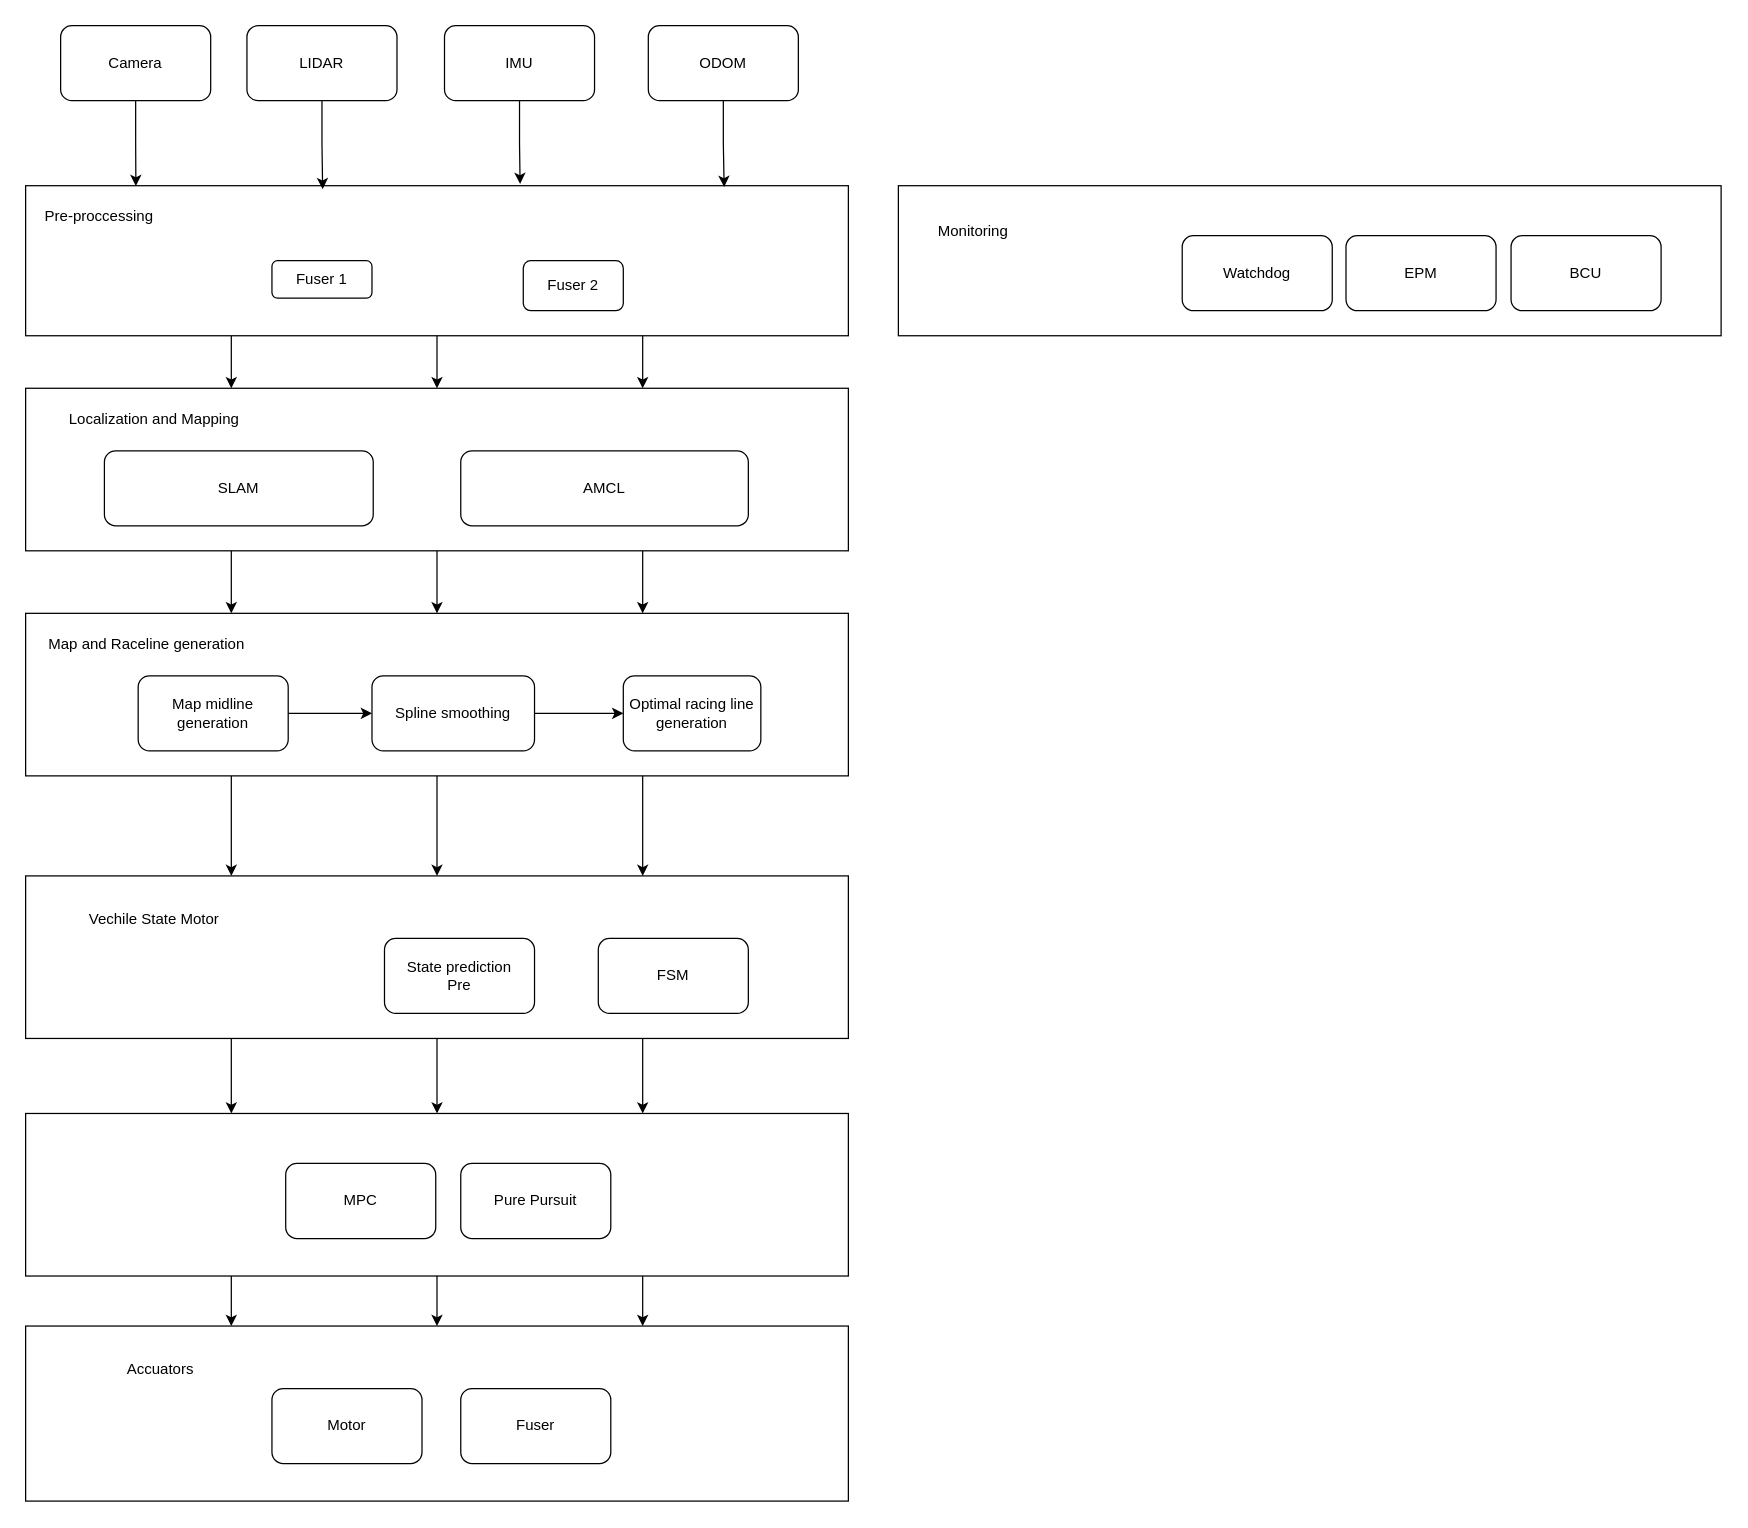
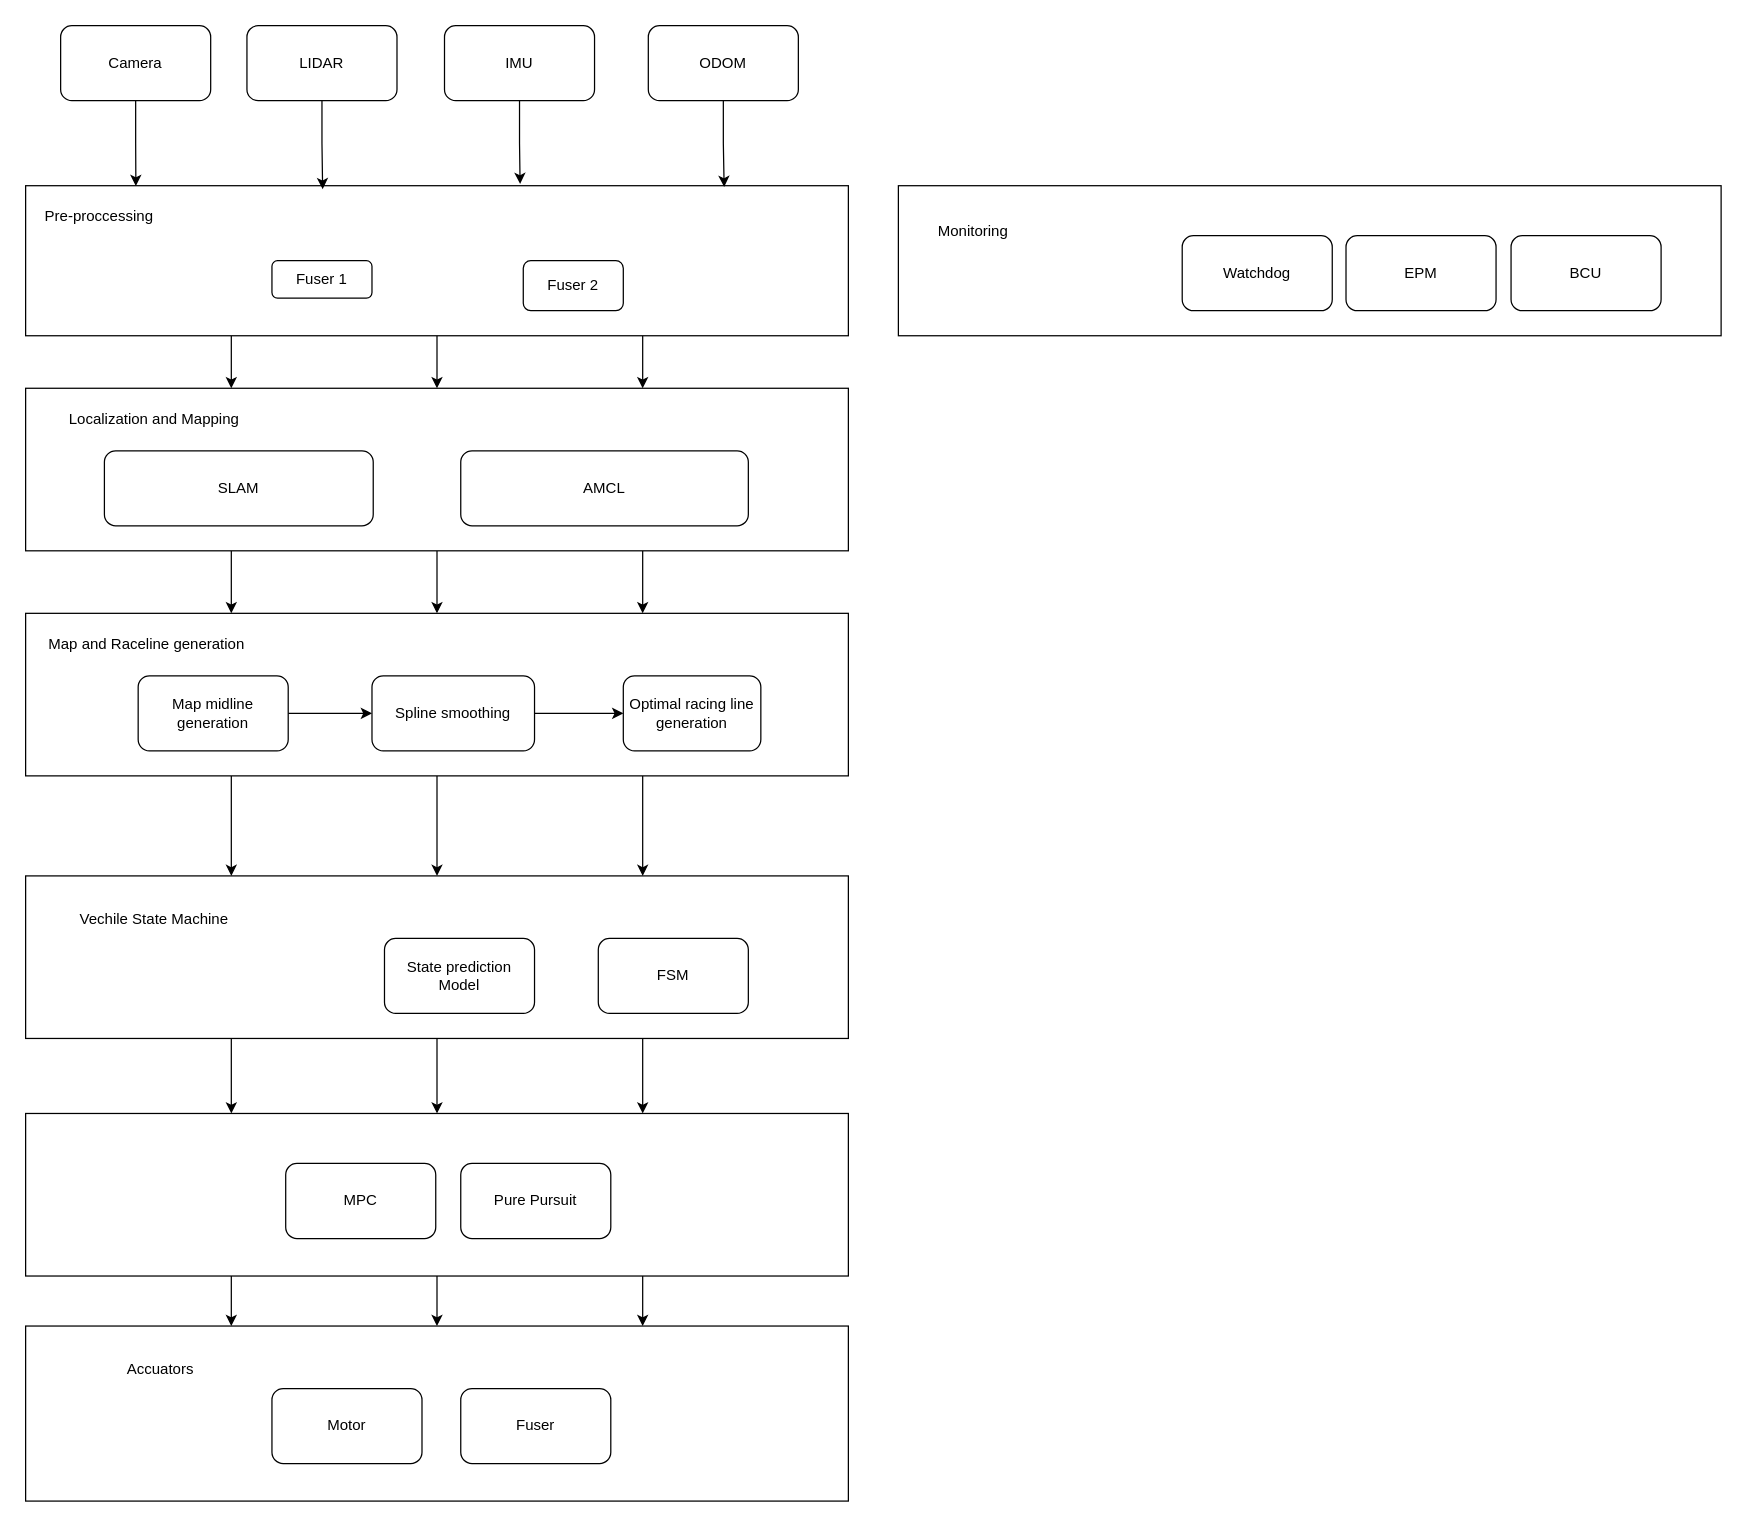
  <mxCell id="0" />
  <mxCell id="1" parent="0" />
  <mxCell id="2" style="edgeStyle=orthogonalEdgeStyle;rounded=0;orthogonalLoop=1;jettySize=auto;html=1;exitX=0.25;exitY=1;exitDx=0;exitDy=0;entryX=0.25;entryY=0;entryDx=0;entryDy=0;" edge="1" parent="1" source="5" target="15"><mxGeometry relative="1" as="geometry" /></mxCell>
  <mxCell id="3" style="edgeStyle=orthogonalEdgeStyle;rounded=0;orthogonalLoop=1;jettySize=auto;html=1;exitX=0.5;exitY=1;exitDx=0;exitDy=0;entryX=0.5;entryY=0;entryDx=0;entryDy=0;" edge="1" parent="1" source="5" target="15"><mxGeometry relative="1" as="geometry" /></mxCell>
  <mxCell id="4" style="edgeStyle=orthogonalEdgeStyle;rounded=0;orthogonalLoop=1;jettySize=auto;html=1;exitX=0.75;exitY=1;exitDx=0;exitDy=0;entryX=0.75;entryY=0;entryDx=0;entryDy=0;" edge="1" parent="1" source="5" target="15"><mxGeometry relative="1" as="geometry" /></mxCell>
  <mxCell id="5" value="" style="rounded=0;whiteSpace=wrap;html=1;" vertex="1" parent="1"><mxGeometry x="20" y="148" width="658" height="120" as="geometry" /></mxCell>
  <mxCell id="6" value="Pre-proccessing" style="text;strokeColor=none;align=center;fillColor=none;html=1;verticalAlign=middle;whiteSpace=wrap;rounded=0;" vertex="1" parent="1"><mxGeometry x="30" y="158" width="98" height="30" as="geometry" /></mxCell>
  <mxCell id="7" value="Camera" style="rounded=1;whiteSpace=wrap;html=1;" vertex="1" parent="1"><mxGeometry x="48" y="20" width="120" height="60" as="geometry" /></mxCell>
  <mxCell id="8" value="LIDAR" style="rounded=1;whiteSpace=wrap;html=1;" vertex="1" parent="1"><mxGeometry x="197" y="20" width="120" height="60" as="geometry" /></mxCell>
  <mxCell id="9" value="IMU" style="rounded=1;whiteSpace=wrap;html=1;" vertex="1" parent="1"><mxGeometry x="355" y="20" width="120" height="60" as="geometry" /></mxCell>
  <mxCell id="10" value="Fuser 1" style="rounded=1;whiteSpace=wrap;html=1;" vertex="1" parent="1"><mxGeometry x="217" y="208" width="80" height="30" as="geometry" /></mxCell>
  <mxCell id="11" value="Fuser 2" style="rounded=1;whiteSpace=wrap;html=1;" vertex="1" parent="1"><mxGeometry x="418" y="208" width="80" height="40" as="geometry" /></mxCell>
  <mxCell id="12" style="edgeStyle=orthogonalEdgeStyle;rounded=0;orthogonalLoop=1;jettySize=auto;html=1;exitX=0.25;exitY=1;exitDx=0;exitDy=0;entryX=0.25;entryY=0;entryDx=0;entryDy=0;" edge="1" parent="1" source="15" target="27"><mxGeometry relative="1" as="geometry" /></mxCell>
  <mxCell id="13" value="" style="edgeStyle=orthogonalEdgeStyle;rounded=0;orthogonalLoop=1;jettySize=auto;html=1;" edge="1" parent="1" source="15" target="27"><mxGeometry relative="1" as="geometry" /></mxCell>
  <mxCell id="14" style="edgeStyle=orthogonalEdgeStyle;rounded=0;orthogonalLoop=1;jettySize=auto;html=1;exitX=0.75;exitY=1;exitDx=0;exitDy=0;entryX=0.75;entryY=0;entryDx=0;entryDy=0;" edge="1" parent="1" source="15" target="27"><mxGeometry relative="1" as="geometry" /></mxCell>
  <mxCell id="15" value="" style="rounded=0;whiteSpace=wrap;html=1;" vertex="1" parent="1"><mxGeometry x="20" y="310" width="658" height="130" as="geometry" /></mxCell>
  <mxCell id="16" value="Localization and Mapping" style="text;strokeColor=none;align=center;fillColor=none;html=1;verticalAlign=middle;whiteSpace=wrap;rounded=0;" vertex="1" parent="1"><mxGeometry x="38" y="320" width="170" height="30" as="geometry" /></mxCell>
  <mxCell id="17" style="edgeStyle=orthogonalEdgeStyle;rounded=0;orthogonalLoop=1;jettySize=auto;html=1;entryX=0.134;entryY=0.002;entryDx=0;entryDy=0;entryPerimeter=0;" edge="1" parent="1" source="7" target="5"><mxGeometry relative="1" as="geometry" /></mxCell>
  <mxCell id="18" style="edgeStyle=orthogonalEdgeStyle;rounded=0;orthogonalLoop=1;jettySize=auto;html=1;entryX=0.361;entryY=0.023;entryDx=0;entryDy=0;entryPerimeter=0;" edge="1" parent="1" source="8" target="5"><mxGeometry relative="1" as="geometry" /></mxCell>
  <mxCell id="19" style="edgeStyle=orthogonalEdgeStyle;rounded=0;orthogonalLoop=1;jettySize=auto;html=1;entryX=0.601;entryY=-0.012;entryDx=0;entryDy=0;entryPerimeter=0;" edge="1" parent="1" source="9" target="5"><mxGeometry relative="1" as="geometry" /></mxCell>
  <mxCell id="20" value="ODOM" style="rounded=1;whiteSpace=wrap;html=1;" vertex="1" parent="1"><mxGeometry x="518" y="20" width="120" height="60" as="geometry" /></mxCell>
  <mxCell id="21" style="edgeStyle=orthogonalEdgeStyle;rounded=0;orthogonalLoop=1;jettySize=auto;html=1;entryX=0.849;entryY=0.008;entryDx=0;entryDy=0;entryPerimeter=0;" edge="1" parent="1" source="20" target="5"><mxGeometry relative="1" as="geometry" /></mxCell>
  <mxCell id="22" value="SLAM" style="rounded=1;whiteSpace=wrap;html=1;" vertex="1" parent="1"><mxGeometry x="83" y="360" width="215" height="60" as="geometry" /></mxCell>
  <mxCell id="23" value="AMCL" style="rounded=1;whiteSpace=wrap;html=1;" vertex="1" parent="1"><mxGeometry x="368" y="360" width="230" height="60" as="geometry" /></mxCell>
  <mxCell id="24" style="edgeStyle=orthogonalEdgeStyle;rounded=0;orthogonalLoop=1;jettySize=auto;html=1;exitX=0.25;exitY=1;exitDx=0;exitDy=0;entryX=0.25;entryY=0;entryDx=0;entryDy=0;" edge="1" parent="1" source="27" target="37"><mxGeometry relative="1" as="geometry" /></mxCell>
  <mxCell id="25" style="edgeStyle=orthogonalEdgeStyle;rounded=0;orthogonalLoop=1;jettySize=auto;html=1;exitX=0.5;exitY=1;exitDx=0;exitDy=0;entryX=0.5;entryY=0;entryDx=0;entryDy=0;" edge="1" parent="1" source="27" target="37"><mxGeometry relative="1" as="geometry" /></mxCell>
  <mxCell id="26" style="edgeStyle=orthogonalEdgeStyle;rounded=0;orthogonalLoop=1;jettySize=auto;html=1;exitX=0.75;exitY=1;exitDx=0;exitDy=0;entryX=0.75;entryY=0;entryDx=0;entryDy=0;" edge="1" parent="1" source="27" target="37"><mxGeometry relative="1" as="geometry" /></mxCell>
  <mxCell id="27" value="" style="rounded=0;whiteSpace=wrap;html=1;" vertex="1" parent="1"><mxGeometry x="20" y="490" width="658" height="130" as="geometry" /></mxCell>
  <mxCell id="28" value="Map and Raceline generation" style="text;html=1;align=center;verticalAlign=middle;whiteSpace=wrap;rounded=0;" vertex="1" parent="1"><mxGeometry x="37" y="500" width="160" height="30" as="geometry" /></mxCell>
  <mxCell id="29" style="edgeStyle=orthogonalEdgeStyle;rounded=0;orthogonalLoop=1;jettySize=auto;html=1;exitX=1;exitY=0.5;exitDx=0;exitDy=0;entryX=0;entryY=0.5;entryDx=0;entryDy=0;" edge="1" parent="1" source="30" target="32"><mxGeometry relative="1" as="geometry" /></mxCell>
  <mxCell id="30" value="Map midline generation" style="rounded=1;whiteSpace=wrap;html=1;" vertex="1" parent="1"><mxGeometry x="110" y="540" width="120" height="60" as="geometry" /></mxCell>
  <mxCell id="31" value="" style="edgeStyle=orthogonalEdgeStyle;rounded=0;orthogonalLoop=1;jettySize=auto;html=1;" edge="1" parent="1" source="32" target="33"><mxGeometry relative="1" as="geometry" /></mxCell>
  <mxCell id="32" value="Spline smoothing" style="rounded=1;whiteSpace=wrap;html=1;" vertex="1" parent="1"><mxGeometry x="297" y="540" width="130" height="60" as="geometry" /></mxCell>
  <mxCell id="33" value="Optimal racing line generation" style="rounded=1;whiteSpace=wrap;html=1;" vertex="1" parent="1"><mxGeometry x="498" y="540" width="110" height="60" as="geometry" /></mxCell>
  <mxCell id="34" style="edgeStyle=orthogonalEdgeStyle;rounded=0;orthogonalLoop=1;jettySize=auto;html=1;exitX=0.25;exitY=1;exitDx=0;exitDy=0;entryX=0.25;entryY=0;entryDx=0;entryDy=0;" edge="1" parent="1" source="37" target="44"><mxGeometry relative="1" as="geometry" /></mxCell>
  <mxCell id="35" style="edgeStyle=orthogonalEdgeStyle;rounded=0;orthogonalLoop=1;jettySize=auto;html=1;exitX=0.5;exitY=1;exitDx=0;exitDy=0;entryX=0.5;entryY=0;entryDx=0;entryDy=0;" edge="1" parent="1" source="37" target="44"><mxGeometry relative="1" as="geometry" /></mxCell>
  <mxCell id="36" style="edgeStyle=orthogonalEdgeStyle;rounded=0;orthogonalLoop=1;jettySize=auto;html=1;exitX=0.75;exitY=1;exitDx=0;exitDy=0;entryX=0.75;entryY=0;entryDx=0;entryDy=0;" edge="1" parent="1" source="37" target="44"><mxGeometry relative="1" as="geometry" /></mxCell>
  <mxCell id="37" value="" style="rounded=0;whiteSpace=wrap;html=1;" vertex="1" parent="1"><mxGeometry x="20" y="700" width="658" height="130" as="geometry" /></mxCell>
- <mxCell id="38" value="Vechile State Motor" style="text;html=1;align=center;verticalAlign=middle;whiteSpace=wrap;rounded=0;" vertex="1" parent="1"><mxGeometry x="43" y="720" width="160" height="30" as="geometry" /></mxCell>
+ <mxCell id="38" value="Vechile State Machine" style="text;html=1;align=center;verticalAlign=middle;whiteSpace=wrap;rounded=0;" vertex="1" parent="1"><mxGeometry x="43" y="720" width="160" height="30" as="geometry" /></mxCell>
  <mxCell id="39" value="FSM" style="rounded=1;whiteSpace=wrap;html=1;" vertex="1" parent="1"><mxGeometry x="478" y="750" width="120" height="60" as="geometry" /></mxCell>
- <mxCell id="40" value="&lt;div&gt;State prediction&lt;/div&gt;&lt;div&gt;Pre&lt;/div&gt;" style="rounded=1;whiteSpace=wrap;html=1;" vertex="1" parent="1"><mxGeometry x="307" y="750" width="120" height="60" as="geometry" /></mxCell>
+ <mxCell id="40" value="&lt;div&gt;State prediction&lt;/div&gt;&lt;div&gt;Model&lt;/div&gt;" style="rounded=1;whiteSpace=wrap;html=1;" vertex="1" parent="1"><mxGeometry x="307" y="750" width="120" height="60" as="geometry" /></mxCell>
  <mxCell id="41" style="edgeStyle=orthogonalEdgeStyle;rounded=0;orthogonalLoop=1;jettySize=auto;html=1;exitX=0.25;exitY=1;exitDx=0;exitDy=0;entryX=0.25;entryY=0;entryDx=0;entryDy=0;" edge="1" parent="1" source="44" target="52"><mxGeometry relative="1" as="geometry" /></mxCell>
  <mxCell id="42" value="" style="edgeStyle=orthogonalEdgeStyle;rounded=0;orthogonalLoop=1;jettySize=auto;html=1;" edge="1" parent="1" source="44" target="52"><mxGeometry relative="1" as="geometry" /></mxCell>
  <mxCell id="43" style="edgeStyle=orthogonalEdgeStyle;rounded=0;orthogonalLoop=1;jettySize=auto;html=1;exitX=0.75;exitY=1;exitDx=0;exitDy=0;entryX=0.75;entryY=0;entryDx=0;entryDy=0;" edge="1" parent="1" source="44" target="52"><mxGeometry relative="1" as="geometry" /></mxCell>
  <mxCell id="44" value="" style="rounded=0;whiteSpace=wrap;html=1;" vertex="1" parent="1"><mxGeometry x="20" y="890" width="658" height="130" as="geometry" /></mxCell>
  <mxCell id="45" value="MPC" style="rounded=1;whiteSpace=wrap;html=1;" vertex="1" parent="1"><mxGeometry x="228" y="930" width="120" height="60" as="geometry" /></mxCell>
  <mxCell id="46" value="Pure Pursuit" style="rounded=1;whiteSpace=wrap;html=1;" vertex="1" parent="1"><mxGeometry x="368" y="930" width="120" height="60" as="geometry" /></mxCell>
  <mxCell id="47" value="" style="rounded=0;whiteSpace=wrap;html=1;" vertex="1" parent="1"><mxGeometry x="718" y="148" width="658" height="120" as="geometry" /></mxCell>
  <mxCell id="48" value="Monitoring" style="text;strokeColor=none;align=center;fillColor=none;html=1;verticalAlign=middle;whiteSpace=wrap;rounded=0;" vertex="1" parent="1"><mxGeometry x="738" y="170" width="80" height="30" as="geometry" /></mxCell>
  <mxCell id="49" value="Watchdog" style="rounded=1;whiteSpace=wrap;html=1;" vertex="1" parent="1"><mxGeometry x="945" y="188" width="120" height="60" as="geometry" /></mxCell>
  <mxCell id="50" value="EPM" style="rounded=1;whiteSpace=wrap;html=1;" vertex="1" parent="1"><mxGeometry x="1076" y="188" width="120" height="60" as="geometry" /></mxCell>
  <mxCell id="51" value="BCU" style="rounded=1;whiteSpace=wrap;html=1;" vertex="1" parent="1"><mxGeometry x="1208" y="188" width="120" height="60" as="geometry" /></mxCell>
  <mxCell id="52" value="" style="rounded=0;whiteSpace=wrap;html=1;" vertex="1" parent="1"><mxGeometry x="20" y="1060" width="658" height="140" as="geometry" /></mxCell>
  <mxCell id="53" value="Accuators" style="text;html=1;align=center;verticalAlign=middle;whiteSpace=wrap;rounded=0;" vertex="1" parent="1"><mxGeometry x="48" y="1080" width="160" height="30" as="geometry" /></mxCell>
  <mxCell id="54" value="Motor" style="rounded=1;whiteSpace=wrap;html=1;" vertex="1" parent="1"><mxGeometry x="217" y="1110" width="120" height="60" as="geometry" /></mxCell>
  <mxCell id="55" value="Fuser" style="rounded=1;whiteSpace=wrap;html=1;" vertex="1" parent="1"><mxGeometry x="368" y="1110" width="120" height="60" as="geometry" /></mxCell>
